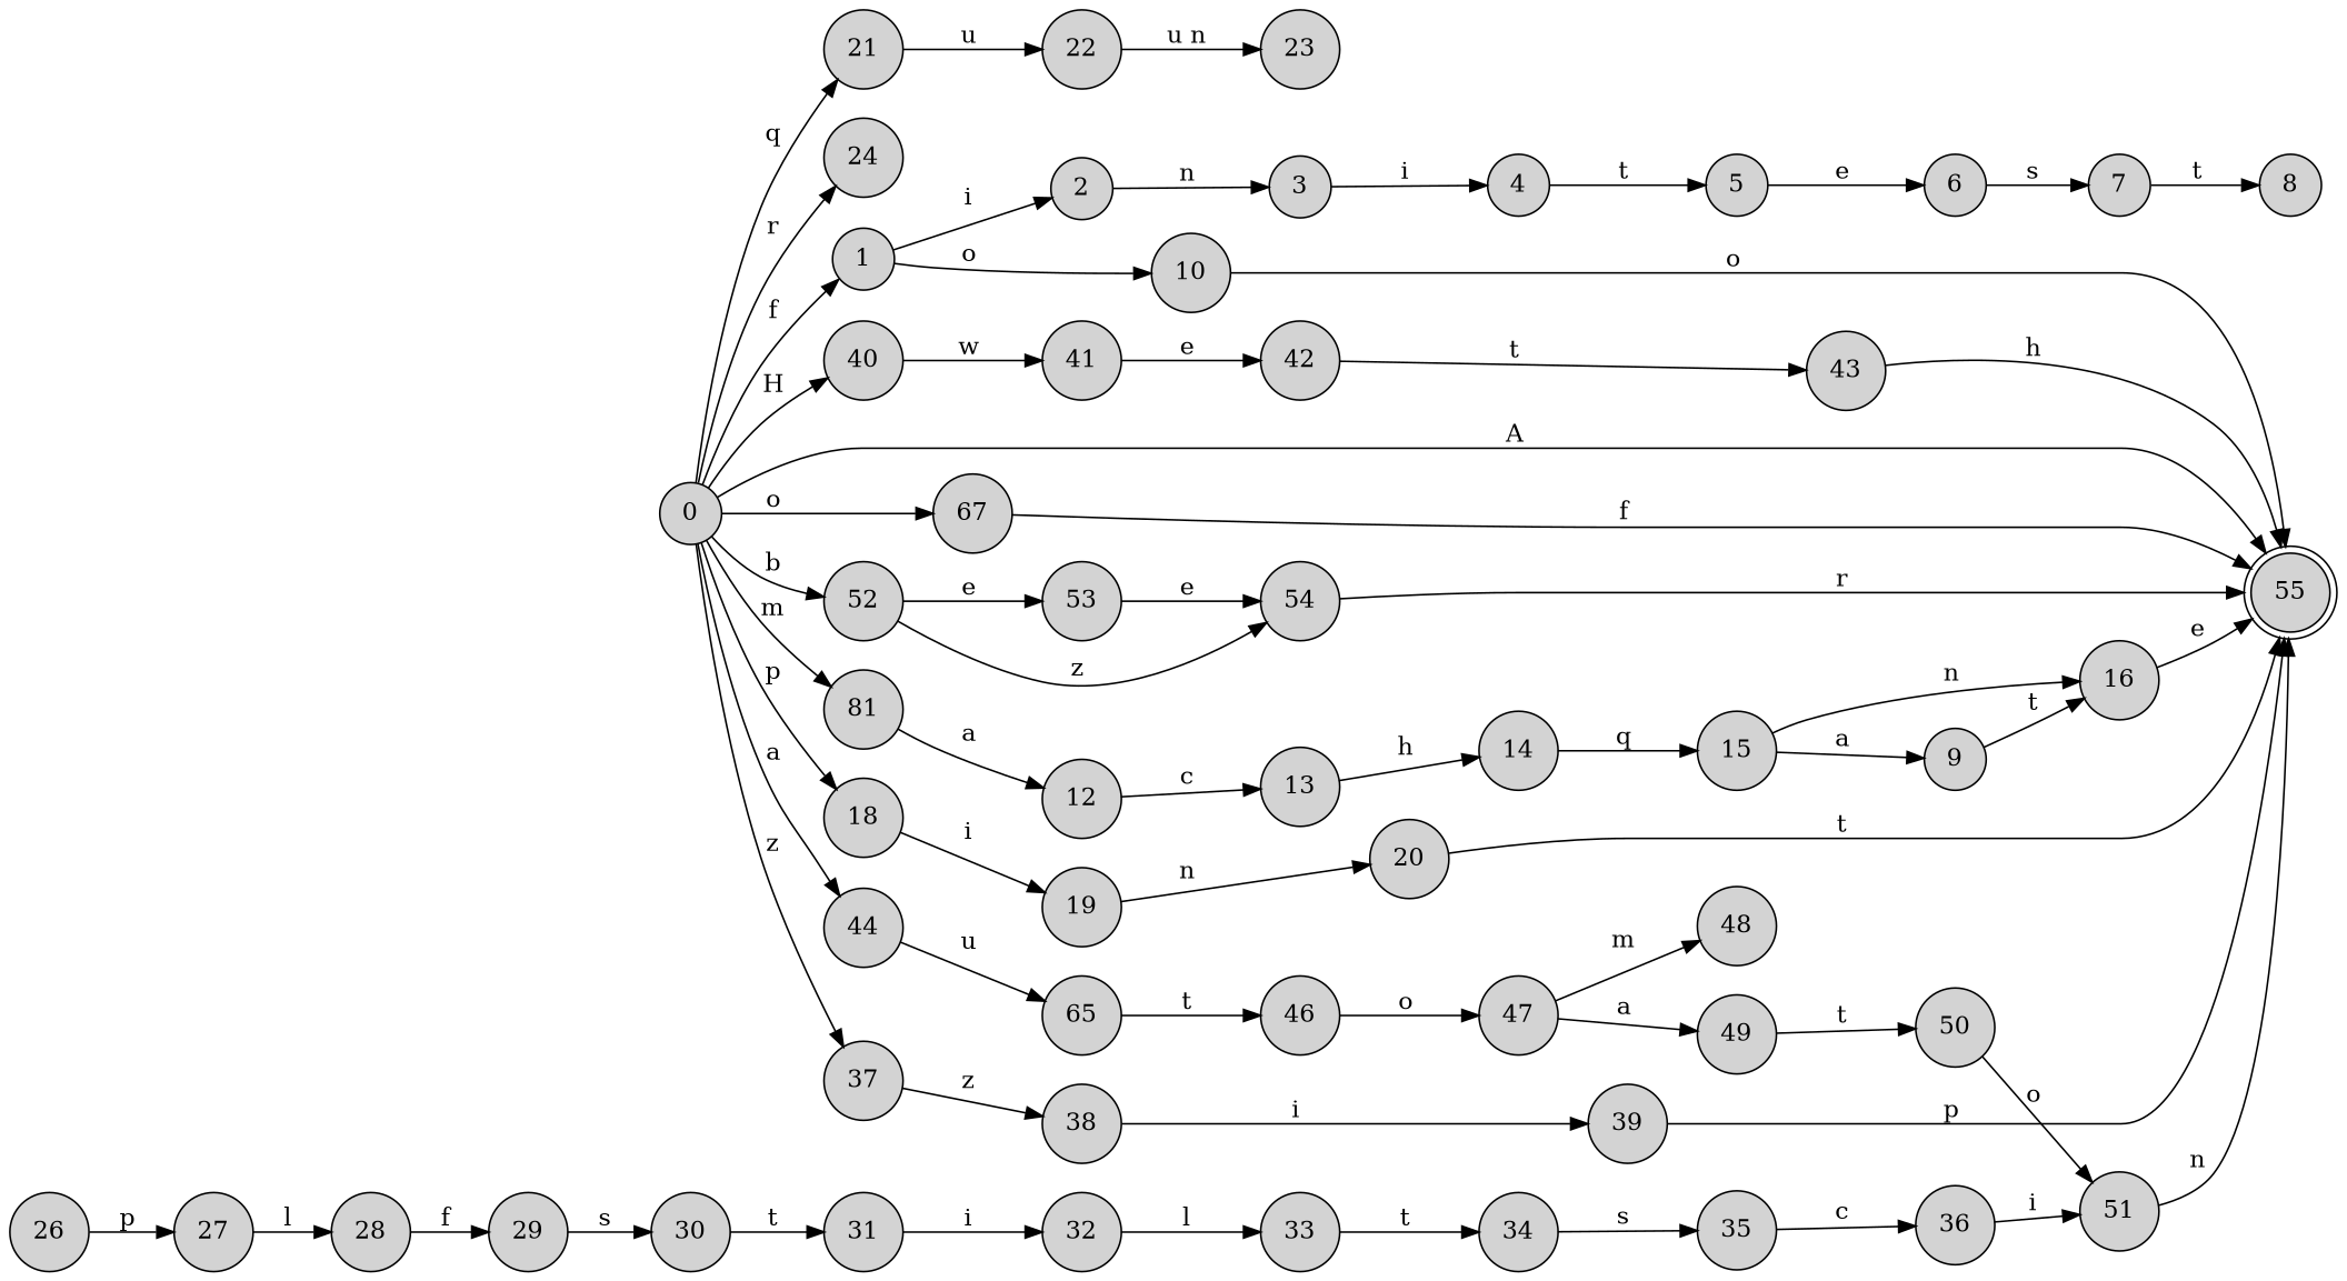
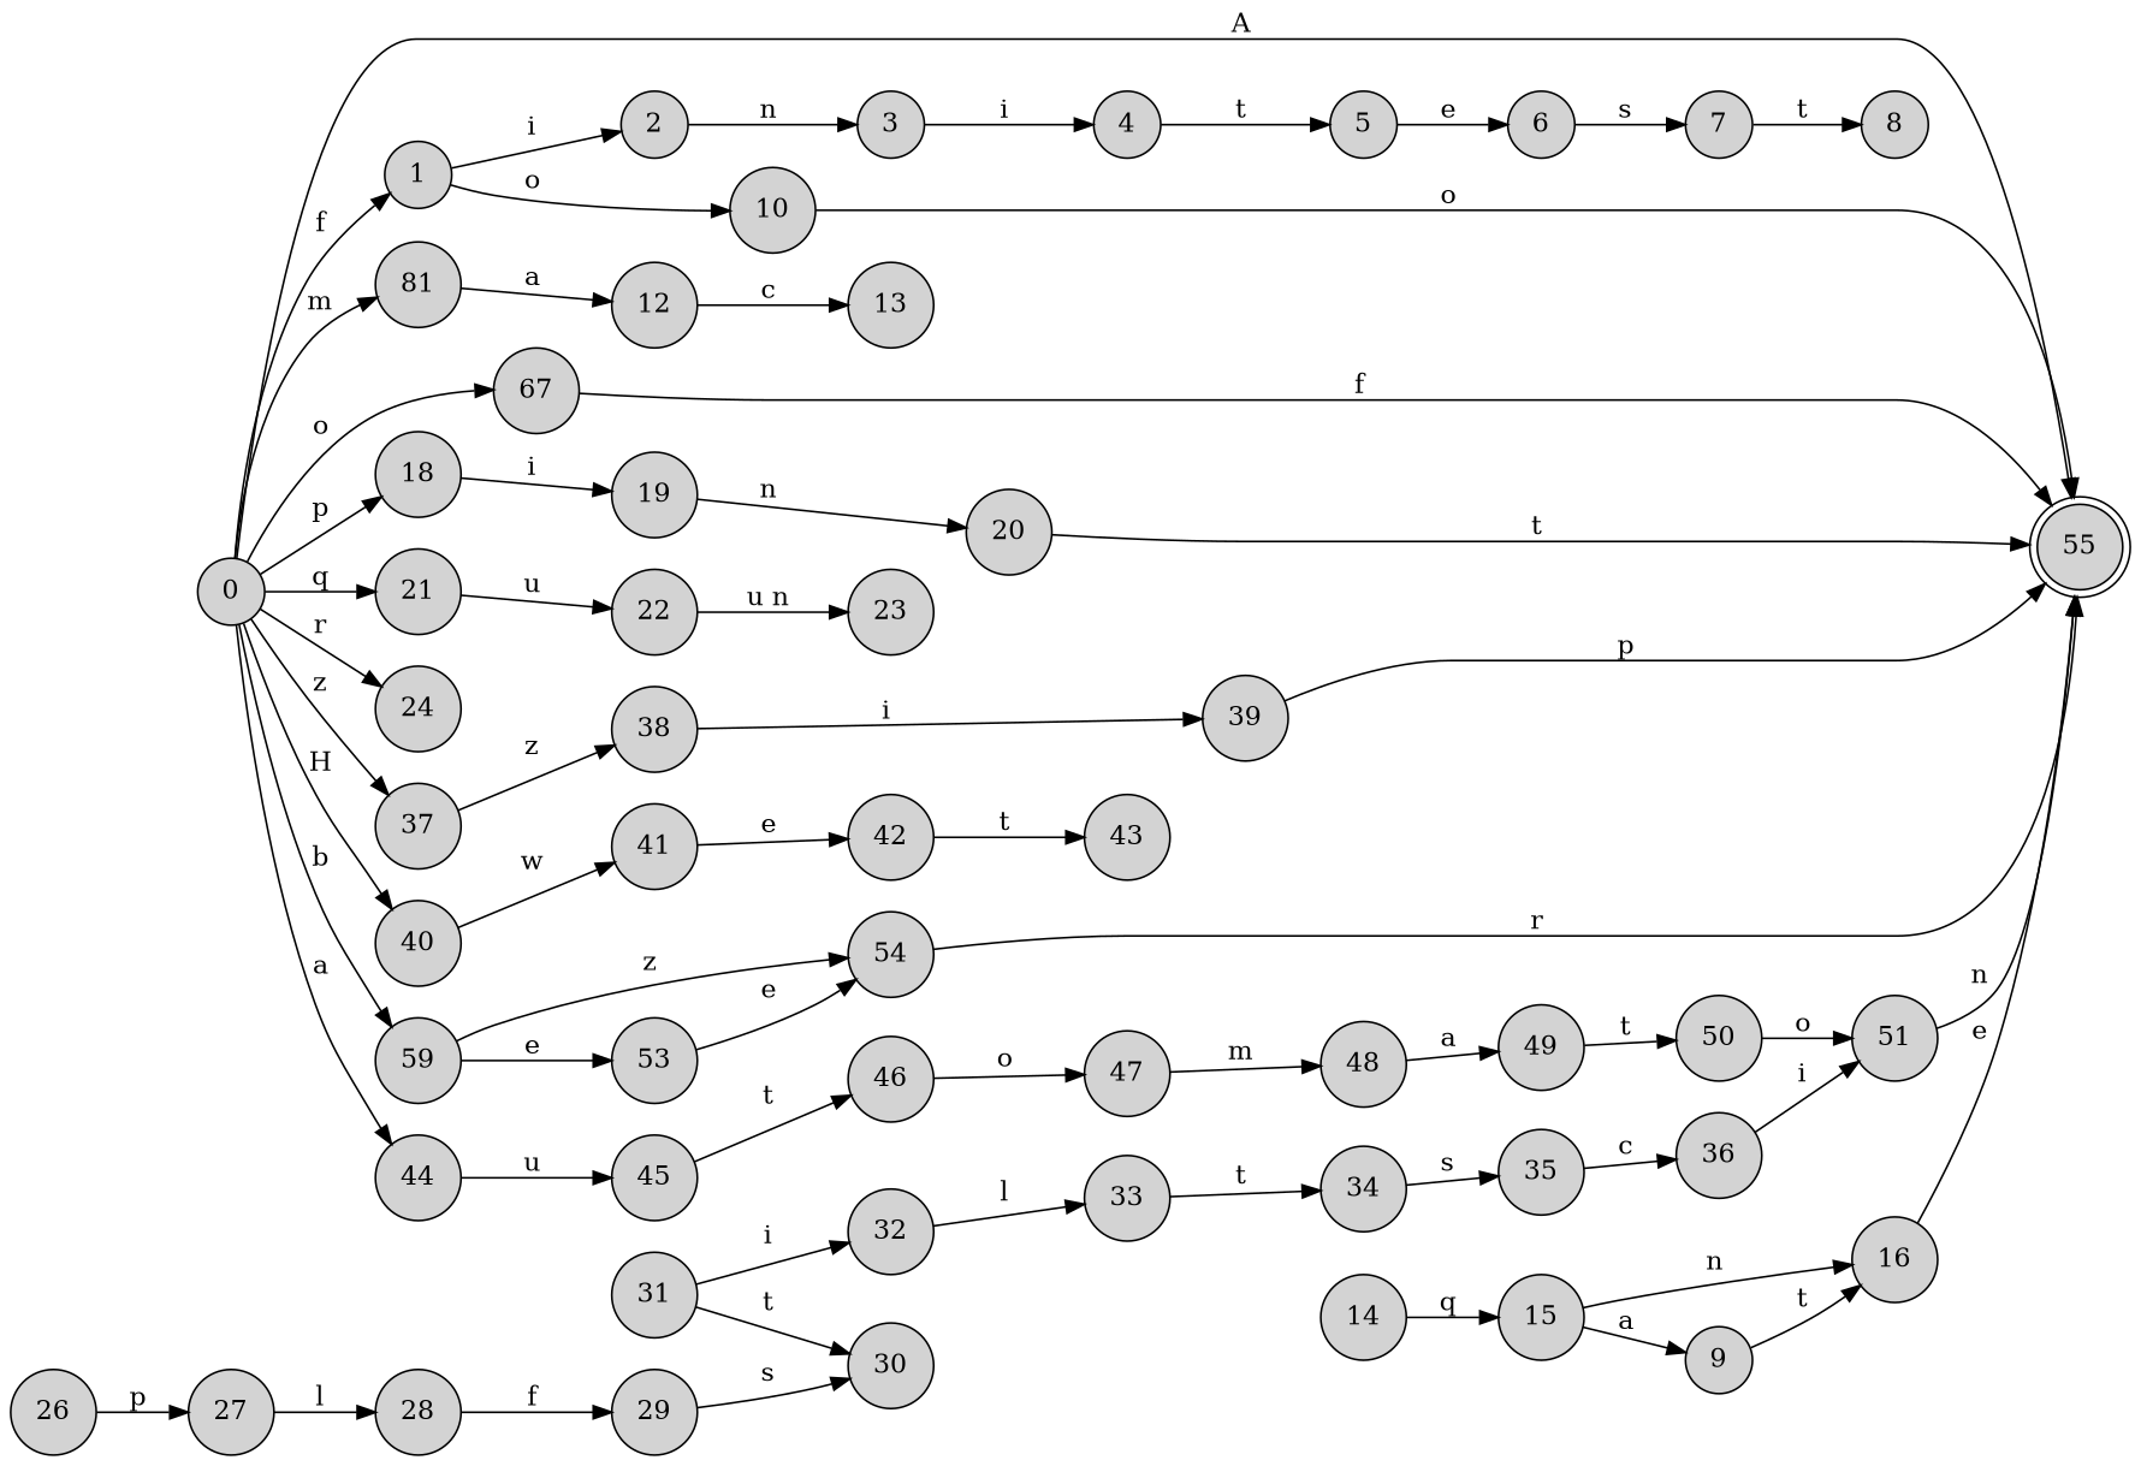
  digraph {
    rankdir=LR
    node [shape=circle style=filled]
    0
    1
    n3 [label=81]
    n4 [label=67]
    18
    21
    24
    37
    40
    44
-   52
+   52 [label=59]
    55 [shape=doublecircle]
    2
    10
    12
    19
    22
    38
    41
-   45 [label=65]
+   45
    53
    54
    3
    4
    5
    6
    7
    8
    9
    16
    13
    14
    15
    20
    23
    26
    27
    28
    29
    30
    31
    32
    33
    34
    35
    36
    51
    39
    42
    43
    46
    47
    48
    49
    50
    0 -> 1 [label="f "]
    0 -> n3 [label="m "]
    0 -> n4 [label="o "]
    0 -> 18 [label="p "]
    0 -> 21 [label="q "]
    0 -> 24 [label="r "]
    0 -> 37 [label="z "]
    0 -> 40 [label="H "]
    0 -> 44 [label="a "]
    0 -> 52 [label="b "]
    0 -> 55 [label="A "]
    1 -> 2 [label="i "]
    1 -> 10 [label="o "]
    n3 -> 12 [label="a "]
    n4 -> 55 [label="f "]
    18 -> 19 [label="i "]
    21 -> 22 [label="u "]
    37 -> 38 [label="z "]
    40 -> 41 [label="w "]
    44 -> 45 [label="u "]
    52 -> 53 [label="e "]
    52 -> 54 [label="z "]
    2 -> 3 [label="n "]
    10 -> 55 [label="o "]
    12 -> 13 [label="c "]
    19 -> 20 [label="n "]
    22 -> 23 [label="u n "]
    38 -> 39 [label="i "]
    41 -> 42 [label="e "]
    45 -> 46 [label="t "]
    53 -> 54 [label="e "]
    54 -> 55 [label="r "]
    3 -> 4 [label="i "]
    4 -> 5 [label="t "]
    5 -> 6 [label="e "]
    6 -> 7 [label="s "]
    7 -> 8 [label="t "]
    9 -> 16 [label="t "]
    16 -> 55 [label="e "]
-   13 -> 14 [label="h "]
    14 -> 15 [label="q "]
    15 -> 9 [label="a "]
    15 -> 16 [label="n "]
    20 -> 55 [label="t "]
    26 -> 27 [label="p "]
    27 -> 28 [label="l "]
    28 -> 29 [label="f "]
    29 -> 30 [label="s "]
-   30 -> 31 [label="t "]
+   31 -> 30 [label="t "]
    31 -> 32 [label="i "]
    32 -> 33 [label="l "]
    33 -> 34 [label="t "]
    34 -> 35 [label="s "]
    35 -> 36 [label="c "]
    36 -> 51 [label="i "]
    51 -> 55 [label="n "]
    39 -> 55 [label="p "]
    42 -> 43 [label="t "]
-   43 -> 55 [label="h "]
    46 -> 47 [label="o "]
    47 -> 48 [label="m "]
-   47 -> 49 [label="a "]
+   48 -> 49 [label="a "]
    49 -> 50 [label="t "]
    50 -> 51 [label="o "]
  }
